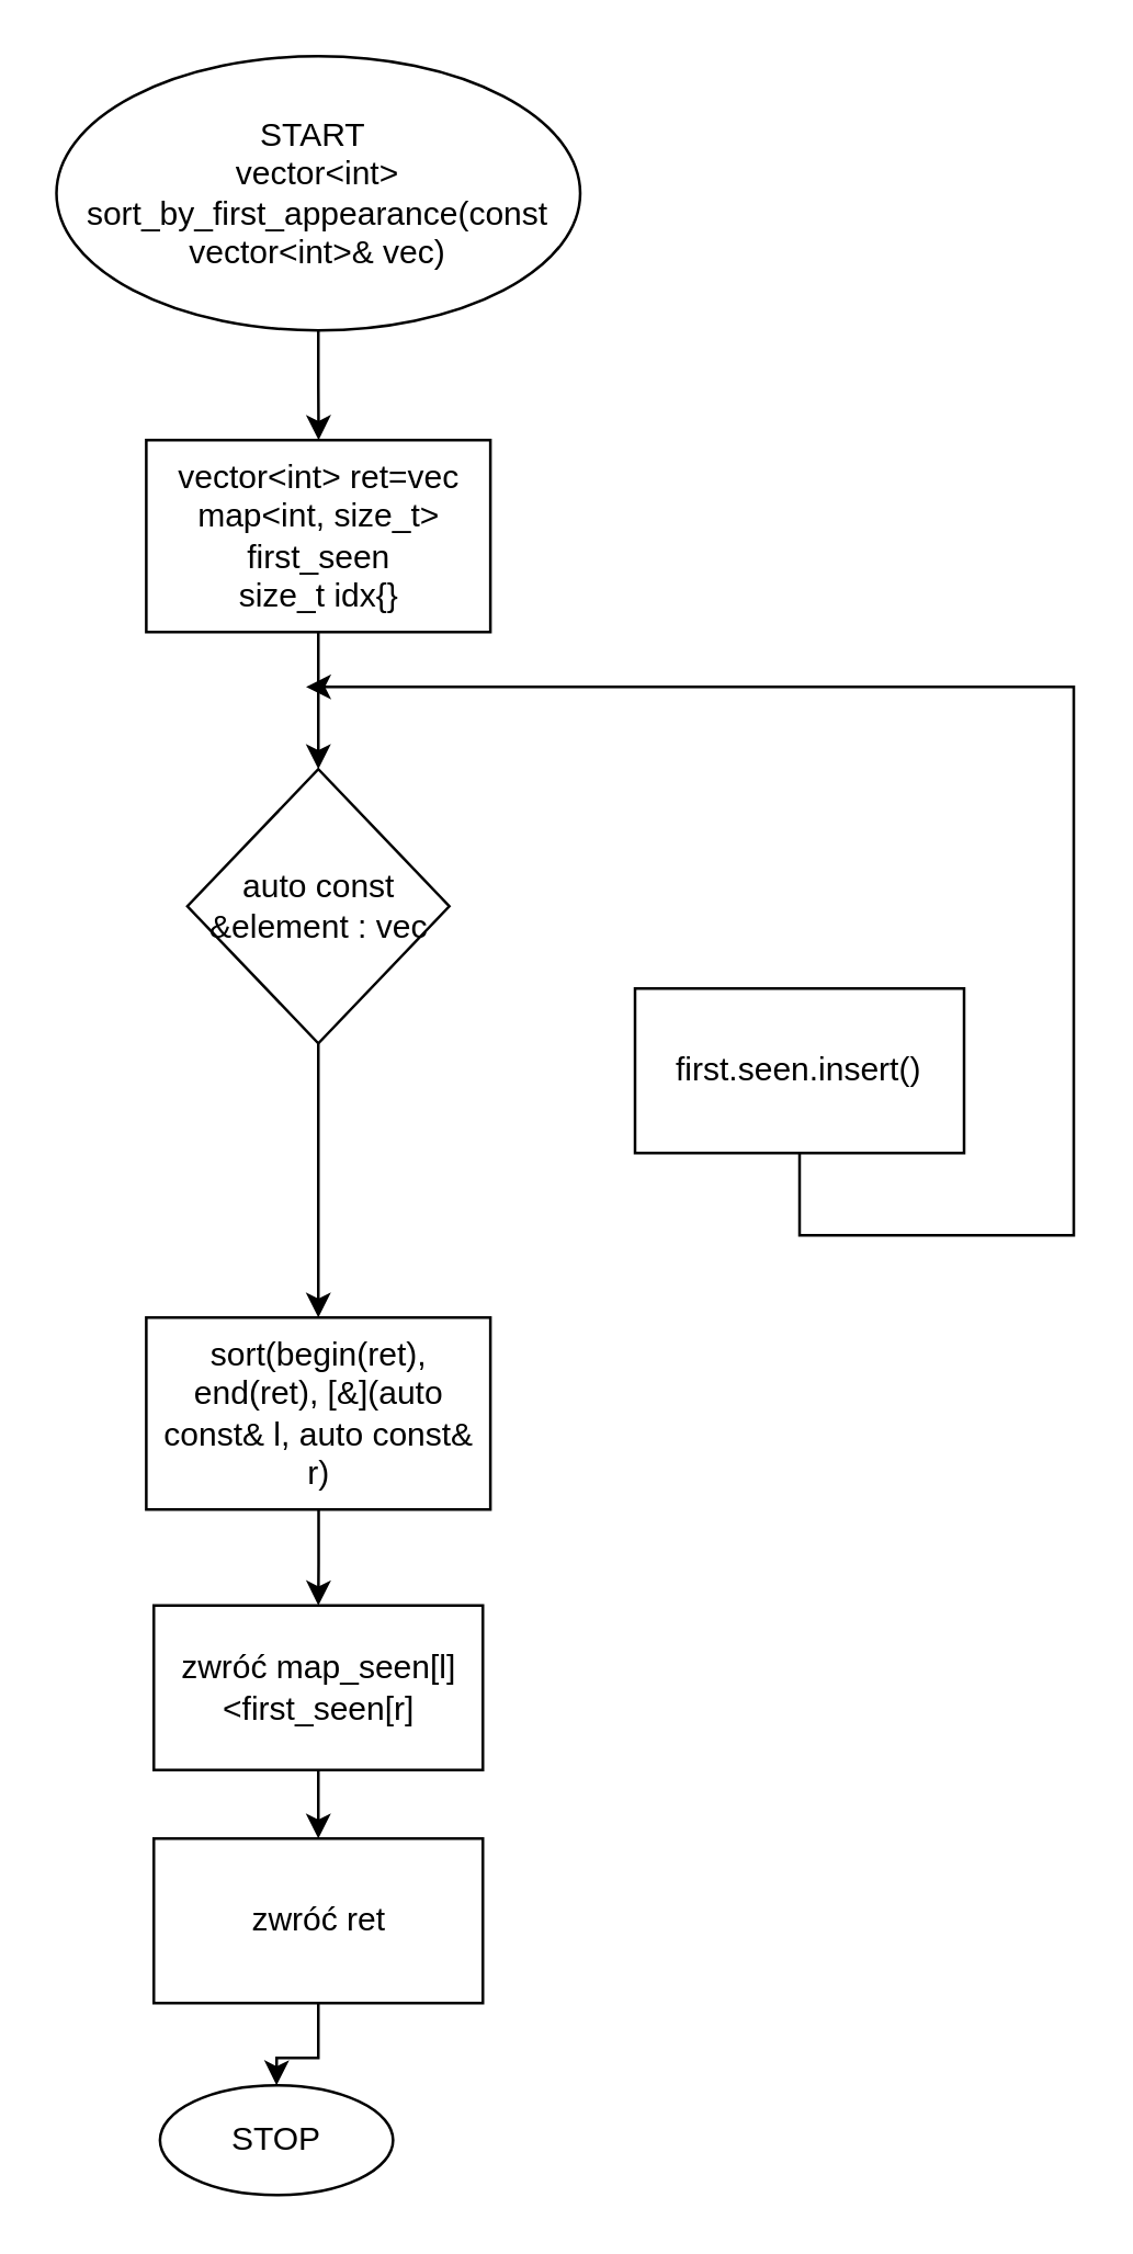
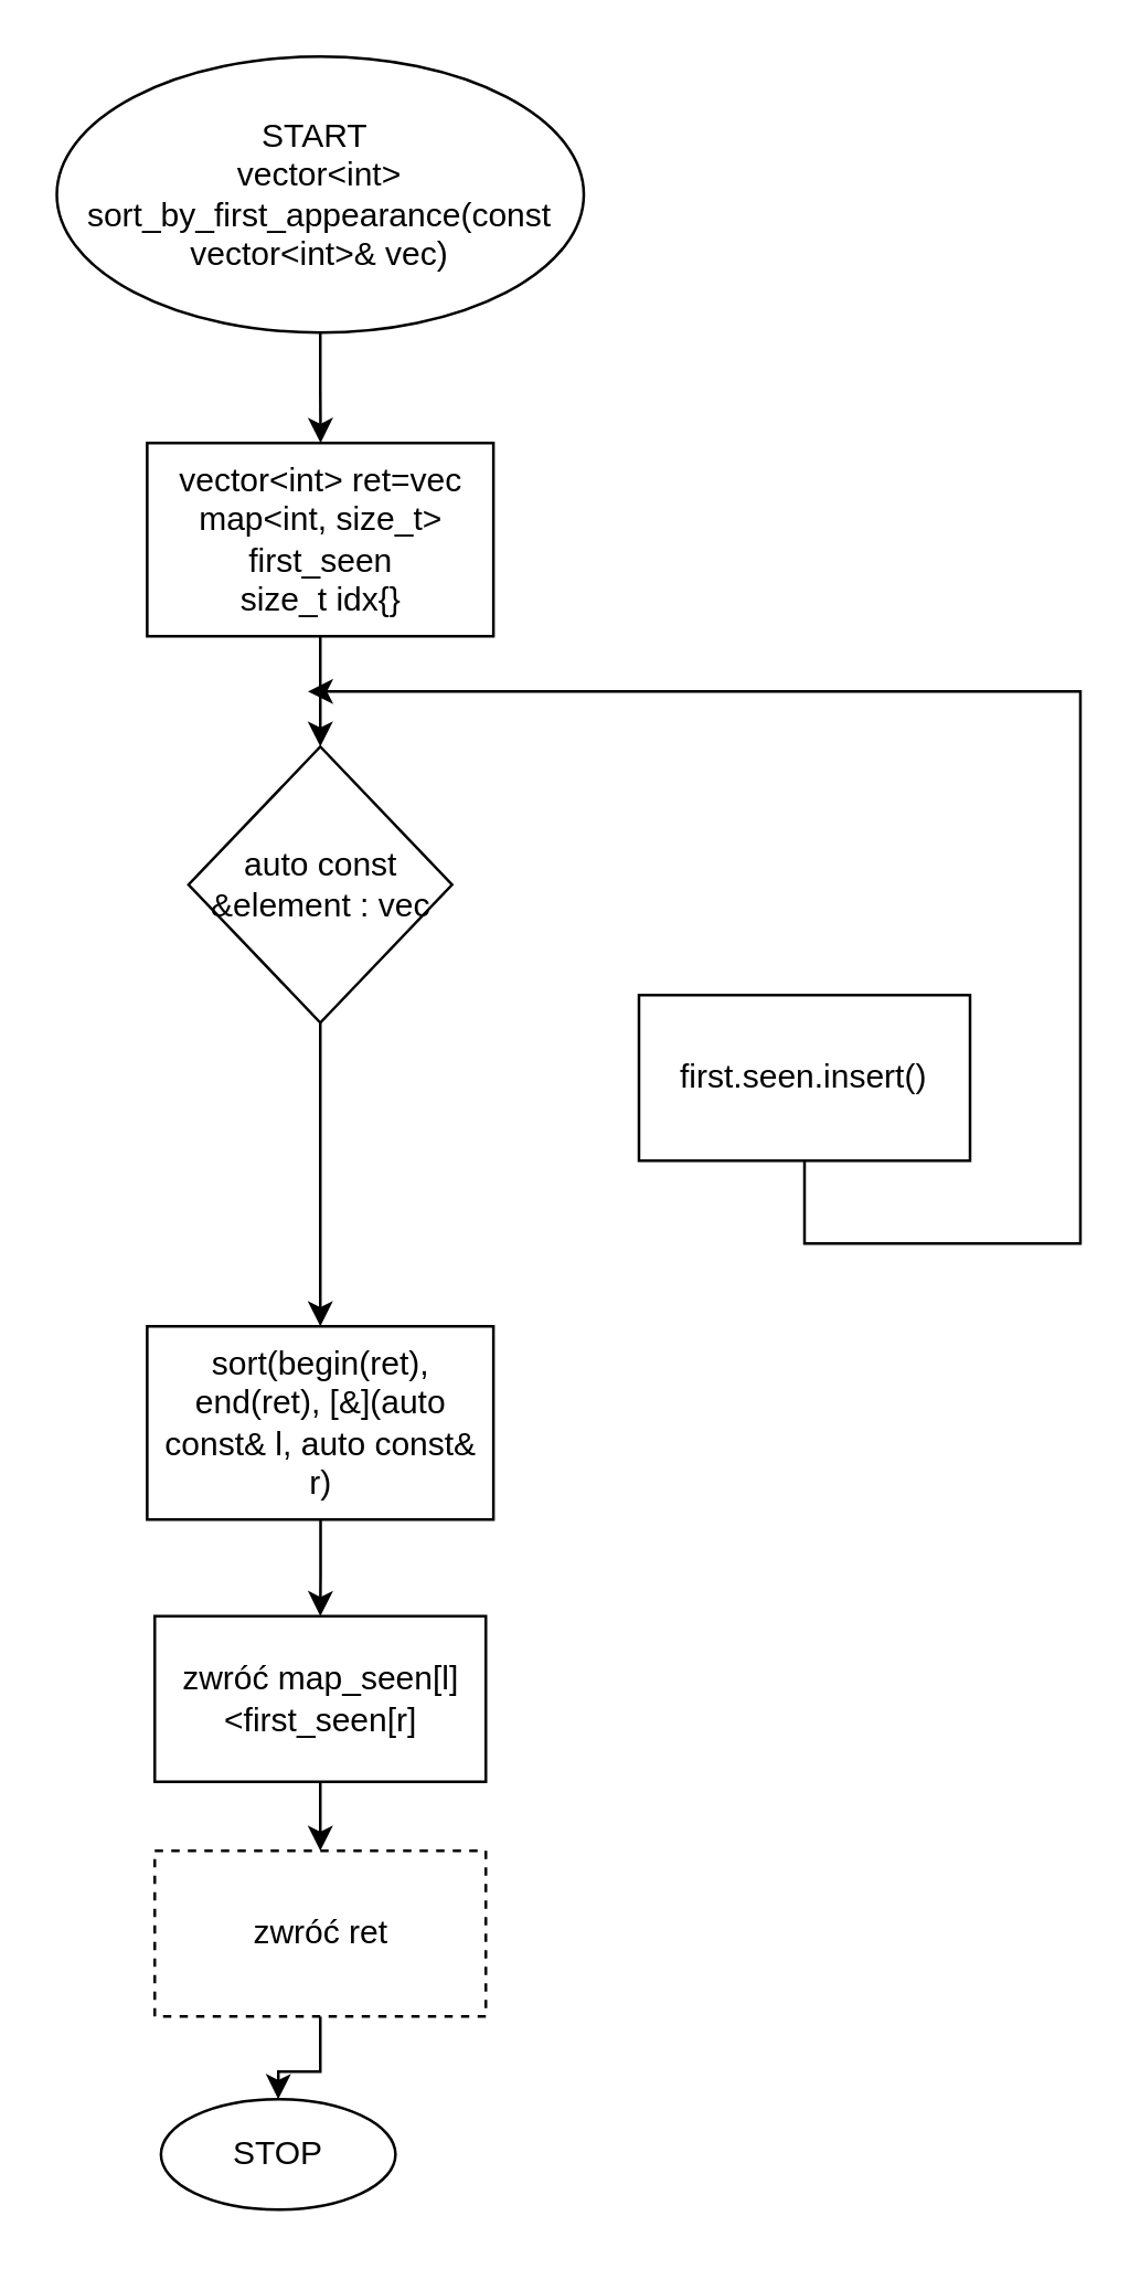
  <mxCell id="0" />
  <mxCell id="1" parent="0" />
  <mxCell id="2" value="" style="edgeStyle=orthogonalEdgeStyle;rounded=0;orthogonalLoop=1;jettySize=auto;html=1;" parent="1" source="3" target="5" edge="1"><mxGeometry relative="1" as="geometry" /></mxCell>
  <mxCell id="3" value="START&amp;nbsp;&lt;br&gt;vector&amp;lt;int&amp;gt; sort_by_first_appearance(const vector&amp;lt;int&amp;gt;&amp;amp; vec)" style="ellipse;whiteSpace=wrap;html=1;" parent="1" vertex="1"><mxGeometry x="20" y="20" width="191" height="100" as="geometry" /></mxCell>
  <mxCell id="4" value="" style="edgeStyle=orthogonalEdgeStyle;rounded=0;orthogonalLoop=1;jettySize=auto;html=1;" parent="1" source="5" target="7" edge="1"><mxGeometry relative="1" as="geometry" /></mxCell>
  <mxCell id="5" value="vector&amp;lt;int&amp;gt; ret=vec&lt;br&gt;map&amp;lt;int, size_t&amp;gt; first_seen&lt;br&gt;size_t idx{}" style="whiteSpace=wrap;html=1;" parent="1" vertex="1"><mxGeometry x="52.75" y="160" width="125.5" height="70" as="geometry" /></mxCell>
  <mxCell id="6" value="" style="edgeStyle=orthogonalEdgeStyle;rounded=0;orthogonalLoop=1;jettySize=auto;html=1;" parent="1" source="7" target="11" edge="1"><mxGeometry relative="1" as="geometry" /></mxCell>
- <mxCell id="7" value="auto const &amp;amp;element : vec" style="rhombus;whiteSpace=wrap;html=1;" parent="1" vertex="1"><mxGeometry x="67.75" y="280" width="95.5" height="100" as="geometry" /></mxCell>
+ <mxCell id="7" value="auto const &amp;amp;element : vec" style="rhombus;whiteSpace=wrap;html=1;" parent="1" vertex="1"><mxGeometry x="67.75" y="270" width="95.5" height="100" as="geometry" /></mxCell>
  <mxCell id="8" style="edgeStyle=orthogonalEdgeStyle;rounded=0;orthogonalLoop=1;jettySize=auto;html=1;" parent="1" source="9" edge="1"><mxGeometry relative="1" as="geometry"><mxPoint x="111" y="250" as="targetPoint" /><Array as="points"><mxPoint x="291" y="450" /><mxPoint x="391" y="450" /><mxPoint x="391" y="250" /></Array></mxGeometry></mxCell>
  <mxCell id="9" value="first.seen.insert()" style="whiteSpace=wrap;html=1;" parent="1" vertex="1"><mxGeometry x="231" y="360" width="120" height="60" as="geometry" /></mxCell>
  <mxCell id="10" value="" style="edgeStyle=orthogonalEdgeStyle;rounded=0;orthogonalLoop=1;jettySize=auto;html=1;" parent="1" source="11" target="13" edge="1"><mxGeometry relative="1" as="geometry" /></mxCell>
  <mxCell id="11" value="sort(begin(ret), end(ret), [&amp;amp;](auto const&amp;amp; l, auto const&amp;amp; r)" style="whiteSpace=wrap;html=1;" parent="1" vertex="1"><mxGeometry x="52.75" y="480" width="125.5" height="70" as="geometry" /></mxCell>
  <mxCell id="12" value="" style="edgeStyle=orthogonalEdgeStyle;rounded=0;orthogonalLoop=1;jettySize=auto;html=1;" parent="1" source="13" target="15" edge="1"><mxGeometry relative="1" as="geometry" /></mxCell>
  <mxCell id="13" value="zwróć map_seen[l]&amp;lt;first_seen[r]" style="whiteSpace=wrap;html=1;" parent="1" vertex="1"><mxGeometry x="55.5" y="585" width="120" height="60" as="geometry" /></mxCell>
  <mxCell id="14" value="" style="edgeStyle=orthogonalEdgeStyle;rounded=0;orthogonalLoop=1;jettySize=auto;html=1;" parent="1" source="15" target="16" edge="1"><mxGeometry relative="1" as="geometry" /></mxCell>
- <mxCell id="15" value="zwróć ret" style="whiteSpace=wrap;html=1;" parent="1" vertex="1"><mxGeometry x="55.5" y="670" width="120" height="60" as="geometry" /></mxCell>
+ <mxCell id="15" value="zwróć ret" style="whiteSpace=wrap;html=1;dashed=1;" parent="1" vertex="1"><mxGeometry x="55.5" y="670" width="120" height="60" as="geometry" /></mxCell>
  <mxCell id="16" value="STOP" style="ellipse;whiteSpace=wrap;html=1;" parent="1" vertex="1"><mxGeometry x="57.75" y="760" width="85" height="40" as="geometry" /></mxCell>
